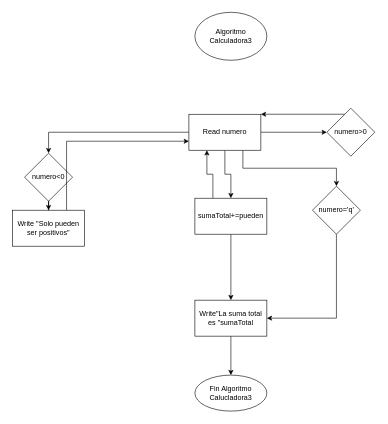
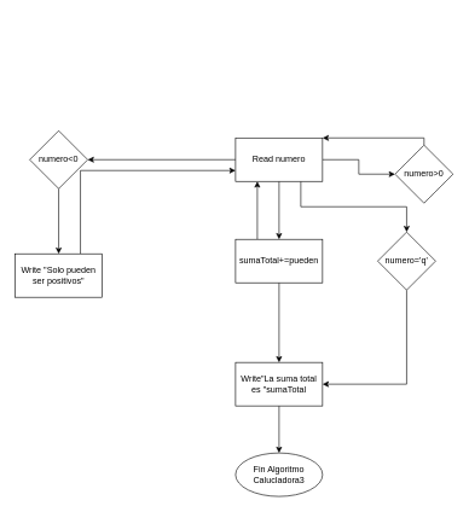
  <mxCell id="0" />
  <mxCell id="1" parent="0" />
- <mxCell id="2" value="Algoritmo Calculadora3" style="ellipse;whiteSpace=wrap;html=1;" vertex="1" parent="1"><mxGeometry x="324" y="20" width="120" height="80" as="geometry" /></mxCell>
  <mxCell id="3" value="" style="edgeStyle=orthogonalEdgeStyle;rounded=0;orthogonalLoop=1;jettySize=auto;html=1;" edge="1" parent="1" source="7" target="9"><mxGeometry relative="1" as="geometry" /></mxCell>
  <mxCell id="4" value="" style="edgeStyle=orthogonalEdgeStyle;rounded=0;orthogonalLoop=1;jettySize=auto;html=1;" edge="1" parent="1" source="7" target="13"><mxGeometry relative="1" as="geometry" /></mxCell>
  <mxCell id="5" value="" style="edgeStyle=orthogonalEdgeStyle;rounded=0;orthogonalLoop=1;jettySize=auto;html=1;" edge="1" parent="1" source="7" target="16"><mxGeometry relative="1" as="geometry" /></mxCell>
  <mxCell id="6" style="edgeStyle=orthogonalEdgeStyle;rounded=0;orthogonalLoop=1;jettySize=auto;html=1;exitX=0.75;exitY=1;exitDx=0;exitDy=0;entryX=0.5;entryY=0;entryDx=0;entryDy=0;" edge="1" parent="1" source="7" target="21"><mxGeometry relative="1" as="geometry"><mxPoint x="564" y="340" as="targetPoint" /></mxGeometry></mxCell>
- <mxCell id="7" value="Read numero" style="whiteSpace=wrap;html=1;" vertex="1" parent="1"><mxGeometry x="314" y="190" width="120" height="60" as="geometry" /></mxCell>
+ <mxCell id="7" value="Read numero" style="whiteSpace=wrap;html=1;" vertex="1" parent="1"><mxGeometry x="324" y="190" width="120" height="60" as="geometry" /></mxCell>
  <mxCell id="8" value="" style="edgeStyle=orthogonalEdgeStyle;rounded=0;orthogonalLoop=1;jettySize=auto;html=1;" edge="1" parent="1" source="9" target="19"><mxGeometry relative="1" as="geometry" /></mxCell>
- <mxCell id="9" value="numero&amp;lt;0" style="rhombus;whiteSpace=wrap;html=1;" vertex="1" parent="1"><mxGeometry x="40" y="255" width="80" height="80" as="geometry" /></mxCell>
+ <mxCell id="9" value="numero&amp;lt;0" style="rhombus;whiteSpace=wrap;html=1;" vertex="1" parent="1"><mxGeometry x="40" y="180" width="80" height="80" as="geometry" /></mxCell>
  <mxCell id="10" value="" style="edgeStyle=orthogonalEdgeStyle;rounded=0;orthogonalLoop=1;jettySize=auto;html=1;" edge="1" parent="1" source="11" target="17"><mxGeometry relative="1" as="geometry" /></mxCell>
  <mxCell id="11" value="Write&quot;La suma total es &quot;sumaTotal" style="whiteSpace=wrap;html=1;" vertex="1" parent="1"><mxGeometry x="324" y="500" width="120" height="60" as="geometry" /></mxCell>
  <mxCell id="12" style="edgeStyle=orthogonalEdgeStyle;rounded=0;orthogonalLoop=1;jettySize=auto;html=1;entryX=1;entryY=0;entryDx=0;entryDy=0;" edge="1" parent="1" source="13" target="7"><mxGeometry relative="1" as="geometry"><mxPoint x="584" y="110" as="targetPoint" /><Array as="points"><mxPoint x="584" y="190" /></Array></mxGeometry></mxCell>
- <mxCell id="13" value="numero&amp;gt;0" style="rhombus;whiteSpace=wrap;html=1;" vertex="1" parent="1"><mxGeometry x="544" y="180" width="80" height="80" as="geometry" /></mxCell>
+ <mxCell id="13" value="numero&amp;gt;0" style="rhombus;whiteSpace=wrap;html=1;" vertex="1" parent="1"><mxGeometry x="544" y="200" width="80" height="80" as="geometry" /></mxCell>
  <mxCell id="14" style="edgeStyle=orthogonalEdgeStyle;rounded=0;orthogonalLoop=1;jettySize=auto;html=1;exitX=0.25;exitY=0;exitDx=0;exitDy=0;entryX=0.25;entryY=1;entryDx=0;entryDy=0;" edge="1" parent="1" source="16" target="7"><mxGeometry relative="1" as="geometry"><mxPoint x="290" y="300" as="targetPoint" /></mxGeometry></mxCell>
  <mxCell id="15" value="" style="edgeStyle=orthogonalEdgeStyle;rounded=0;orthogonalLoop=1;jettySize=auto;html=1;" edge="1" parent="1" source="16" target="11"><mxGeometry relative="1" as="geometry" /></mxCell>
  <mxCell id="16" value="sumaTotal+=pueden" style="whiteSpace=wrap;html=1;" vertex="1" parent="1"><mxGeometry x="324" y="330" width="120" height="60" as="geometry" /></mxCell>
  <mxCell id="17" value="Fin Algoritmo Calucladora3" style="ellipse;whiteSpace=wrap;html=1;" vertex="1" parent="1"><mxGeometry x="324" y="625" width="120" height="60" as="geometry" /></mxCell>
  <mxCell id="18" style="edgeStyle=orthogonalEdgeStyle;rounded=0;orthogonalLoop=1;jettySize=auto;html=1;exitX=0.75;exitY=0;exitDx=0;exitDy=0;entryX=0;entryY=0.75;entryDx=0;entryDy=0;" edge="1" parent="1" source="19" target="7"><mxGeometry relative="1" as="geometry"><mxPoint x="160" y="290" as="targetPoint" /></mxGeometry></mxCell>
  <mxCell id="19" value="Write &quot;Solo pueden ser positivos&quot;" style="whiteSpace=wrap;html=1;" vertex="1" parent="1"><mxGeometry x="20" y="350" width="120" height="60" as="geometry" /></mxCell>
  <mxCell id="20" style="edgeStyle=orthogonalEdgeStyle;rounded=0;orthogonalLoop=1;jettySize=auto;html=1;entryX=1;entryY=0.5;entryDx=0;entryDy=0;exitX=0.5;exitY=1;exitDx=0;exitDy=0;" edge="1" parent="1" source="21" target="11"><mxGeometry relative="1" as="geometry" /></mxCell>
- <mxCell id="21" value="numero='q'" style="rhombus;whiteSpace=wrap;html=1;" vertex="1" parent="1"><mxGeometry x="520" y="310" width="80" height="80" as="geometry" /></mxCell>
+ <mxCell id="21" value="numero='q'" style="rhombus;whiteSpace=wrap;html=1;" vertex="1" parent="1"><mxGeometry x="520" y="320" width="80" height="80" as="geometry" /></mxCell>
